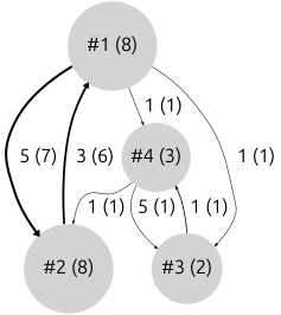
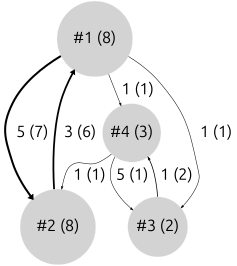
  digraph {
    fontname=Ubuntu
    node [color=white fillcolor=lightgray fontname=Ubuntu fontsize=64 shape=circle style=filled]
    edge [color=black fontname=Ubuntu fontsize=64 penwidth=2.000000 style=solid]
    n1 [label=" #1 (8) " width=4.169925]
    n2 [label=" #2 (8) " width=4.169925]
    n3 [label=" #4 (3) " width=3.000000]
    n4 [label=" #3 (2) " width=2.584963]
    n1 -> n2 [label=" 5 (7) " penwidth=8.000000]
    n1 -> n3 [label=" 1 (1) "]
    n1 -> n4 [label=" 1 (1) "]
    n2 -> n1 [label=" 3 (6) " penwidth=7.000000]
    n3 -> n2 [label=" 1 (1) "]
    n3 -> n4 [label=" 5 (1) "]
-   n4 -> n3 [label=" 1 (1) " penwidth=3.000000]
+   n4 -> n3 [label=" 1 (2) " penwidth=3.000000]
  }
